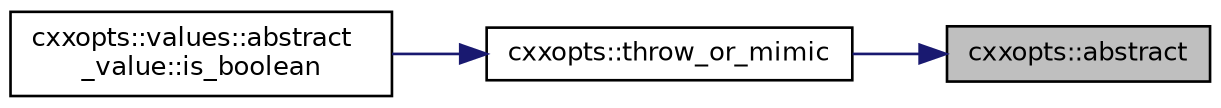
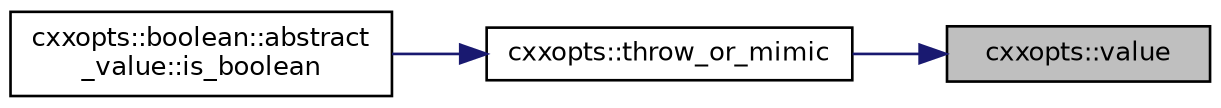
  digraph {
    rankdir=RL
    node [color=black fillcolor=white fontname=Helvetica fontsize=10 shape=record style=filled]
    edge [color=midnightblue dir=back fontname=Helvetica fontsize=10 labelfontname=Helvetica labelfontsize=10 style=solid]
-   n1 [fillcolor=grey75 fontcolor=black height=0.2 label="cxxopts::abstract" width=0.4]
+   n1 [fillcolor=grey75 fontcolor=black height=0.2 label="cxxopts::value" width=0.4]
    n2 [height=0.2 label="cxxopts::throw_or_mimic" width=0.4]
-   n3 [height=0.2 label="cxxopts::values::abstract\l_value::is_boolean" width=0.4]
+   n3 [height=0.2 label="cxxopts::boolean::abstract\l_value::is_boolean" width=0.4]
    n1 -> n2
    n2 -> n3
  }
